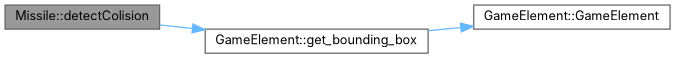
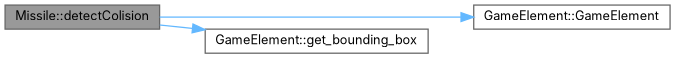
  digraph {
    fontname=Inter
    rankdir=LR
    node [color=grey40 fillcolor=white fontname=Inter fontsize=10 shape=box style=filled]
    edge [color=steelblue1 fontname=Inter fontsize=10 labelfontname=Helvetica labelfontsize=10 style=solid]
    n1 [color=gray40 fillcolor=grey60 fontcolor=black height=0.2 label="Missile::detectColision" width=0.4]
    n2 [height=0.2 label="GameElement::GameElement" width=0.4]
    n3 [height=0.2 label="GameElement::get_bounding_box" width=0.4]
-   n3 -> n2
+   n1 -> n2
    n1 -> n3
  }
